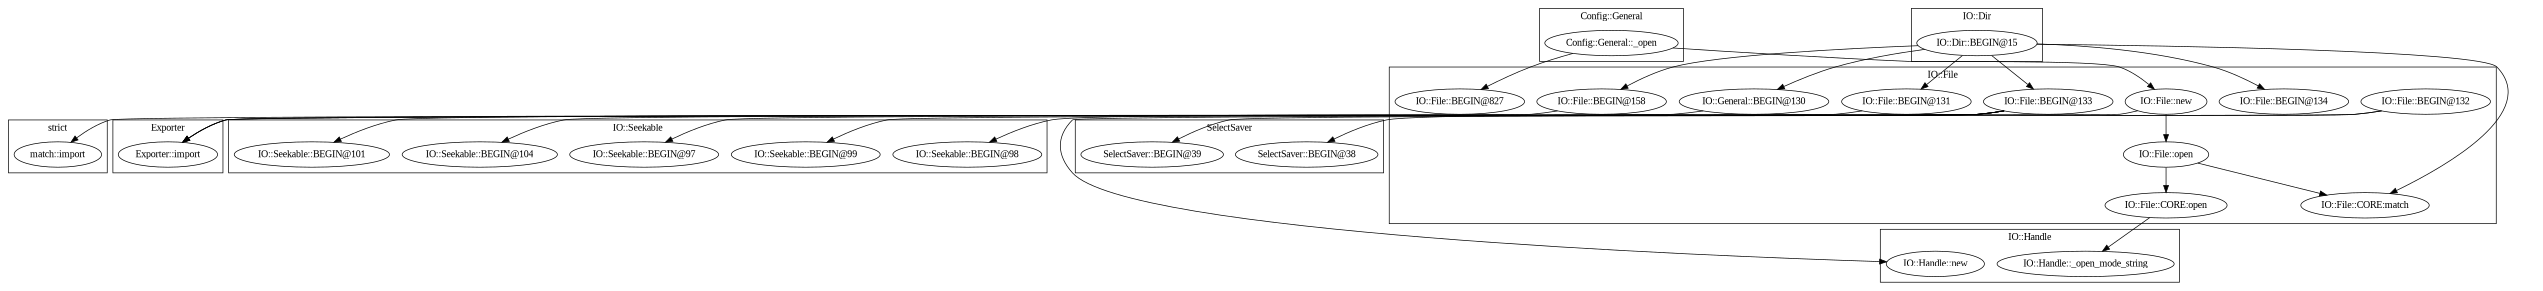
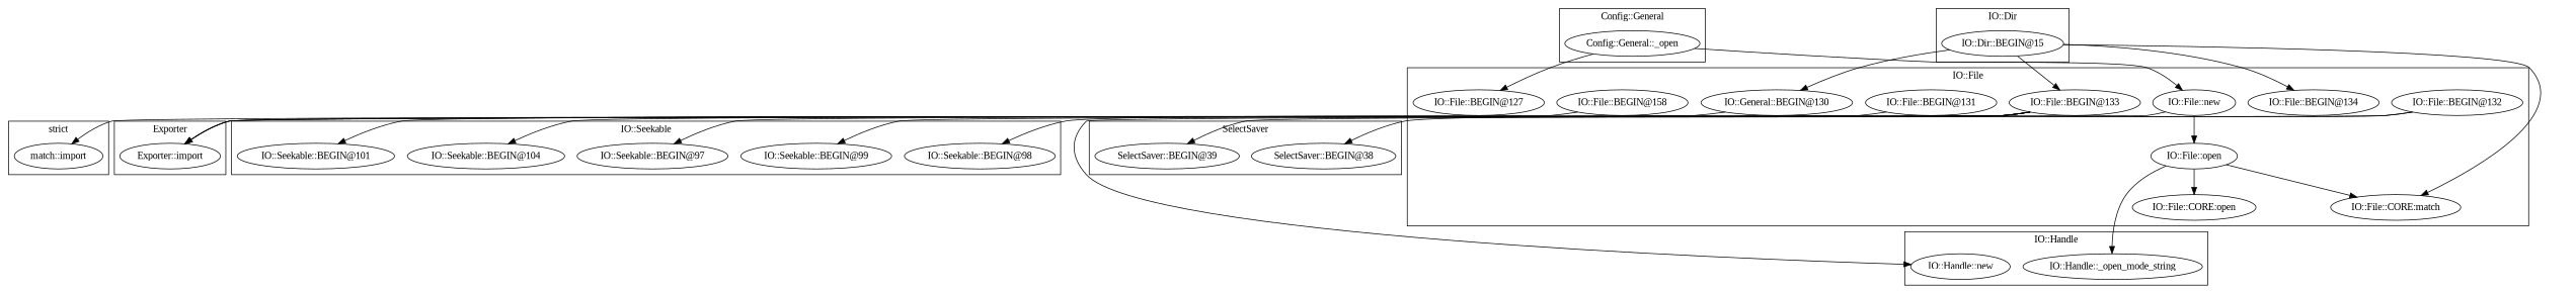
  digraph {
    fontname="Liberation Serif"
    node [fontname="Liberation Serif"]
    edge [fontname="Liberation Serif"]
    "SelectSaver::BEGIN@38"
    "SelectSaver::BEGIN@39"
    "IO::Dir::BEGIN@15"
    "IO::Handle::_open_mode_string"
    "IO::Handle::new"
    "Exporter::import"
    n7 [label="IO::File::BEGIN@158"]
    "IO::File::BEGIN@133"
    n9 [label="IO::General::BEGIN@130"]
    "IO::File::BEGIN@131"
    "IO::File::CORE:match"
    "IO::File::new"
    "IO::File::CORE:open"
    "IO::File::BEGIN@134"
    "IO::File::BEGIN@132"
    "IO::File::open"
-   "IO::File::BEGIN@127" [label="IO::File::BEGIN@827"]
+   "IO::File::BEGIN@127"
    "Config::General::_open"
    "IO::Seekable::BEGIN@98"
    "IO::Seekable::BEGIN@99"
    "IO::Seekable::BEGIN@97"
    "IO::Seekable::BEGIN@104"
    "IO::Seekable::BEGIN@101"
    n24 [label="match::import"]
    subgraph cluster_1 {
      label=SelectSaver
      "SelectSaver::BEGIN@38"
      "SelectSaver::BEGIN@39"
    }
    subgraph cluster_2 {
      label="IO::Dir"
      "IO::Dir::BEGIN@15"
    }
    subgraph cluster_3 {
      label="IO::Handle"
      "IO::Handle::_open_mode_string"
      "IO::Handle::new"
    }
    subgraph cluster_4 {
      label=Exporter
      "Exporter::import"
    }
    subgraph cluster_5 {
      label="IO::File"
      n7
      "IO::File::BEGIN@133"
      n9
      "IO::File::BEGIN@131"
      "IO::File::CORE:match"
      "IO::File::new"
      "IO::File::CORE:open"
      "IO::File::BEGIN@134"
      "IO::File::BEGIN@132"
      "IO::File::open"
      "IO::File::BEGIN@127"
    }
    subgraph cluster_6 {
      label="Config::General"
      "Config::General::_open"
    }
    subgraph cluster_7 {
      label="IO::Seekable"
      "IO::Seekable::BEGIN@98"
      "IO::Seekable::BEGIN@99"
      "IO::Seekable::BEGIN@97"
      "IO::Seekable::BEGIN@104"
      "IO::Seekable::BEGIN@101"
    }
    subgraph cluster_8 {
      label="strict"
      n24
    }
-   "IO::Dir::BEGIN@15" -> n7
    "IO::Dir::BEGIN@15" -> "IO::File::BEGIN@133"
    "IO::Dir::BEGIN@15" -> n9
-   "IO::Dir::BEGIN@15" -> "IO::File::BEGIN@131"
    "IO::Dir::BEGIN@15" -> "IO::File::CORE:match"
    "IO::Dir::BEGIN@15" -> "IO::File::BEGIN@134"
    n7 -> n24
    "IO::File::BEGIN@133" -> "Exporter::import"
    "IO::File::BEGIN@133" -> "IO::Seekable::BEGIN@98"
    "IO::File::BEGIN@133" -> "IO::Seekable::BEGIN@99"
    "IO::File::BEGIN@133" -> "IO::Seekable::BEGIN@97"
    "IO::File::BEGIN@133" -> "IO::Seekable::BEGIN@104"
    "IO::File::BEGIN@133" -> "IO::Seekable::BEGIN@101"
    n9 -> "Exporter::import"
    "IO::File::BEGIN@131" -> "Exporter::import"
    "IO::File::new" -> "IO::Handle::new"
    "IO::File::new" -> "IO::File::open"
    "IO::File::BEGIN@132" -> "SelectSaver::BEGIN@38"
    "IO::File::BEGIN@132" -> "SelectSaver::BEGIN@39"
-   "IO::File::CORE:open" -> "IO::Handle::_open_mode_string"
+   "IO::File::open" -> "IO::Handle::_open_mode_string"
    "IO::File::open" -> "IO::File::CORE:match"
    "IO::File::open" -> "IO::File::CORE:open"
    "Config::General::_open" -> "IO::File::new"
    "Config::General::_open" -> "IO::File::BEGIN@127"
  }
